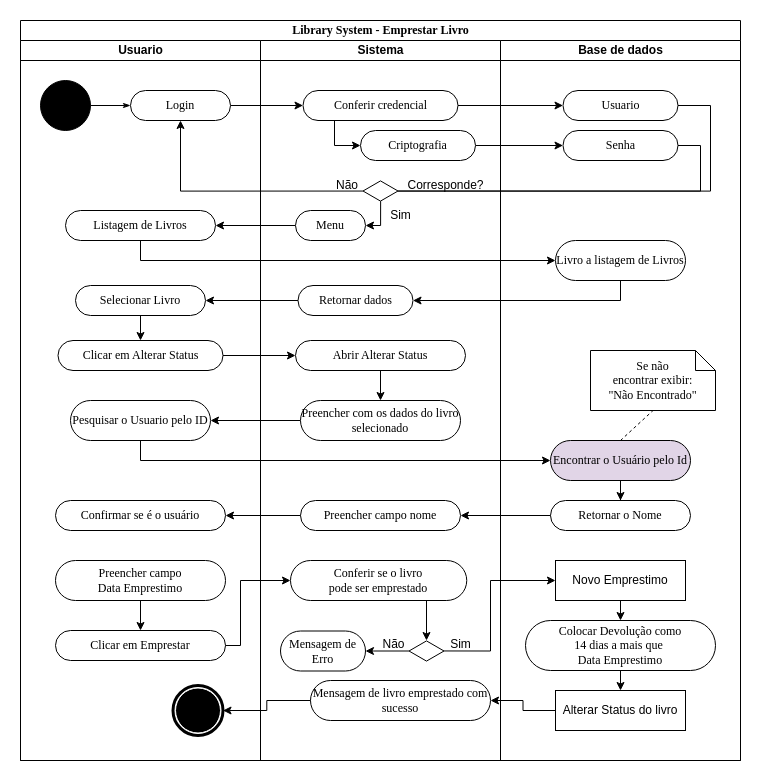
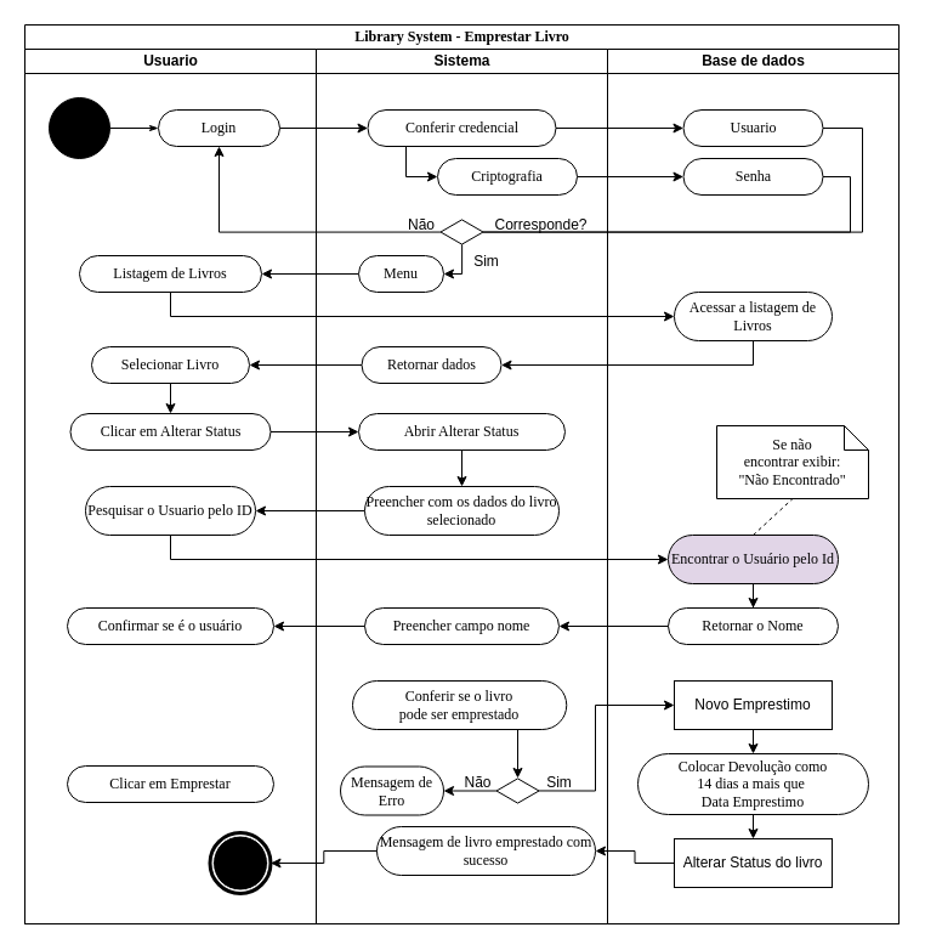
  <mxCell id="0" />
  <mxCell id="1" parent="0" />
  <mxCell id="2" value="Library System - Emprestar Livro" style="swimlane;html=1;childLayout=stackLayout;startSize=20;rounded=0;shadow=0;comic=0;labelBackgroundColor=none;strokeWidth=1;fontFamily=Verdana;fontSize=12;align=center;" parent="1" vertex="1"><mxGeometry width="720" height="740" as="geometry" x="20" y="20" /></mxCell>
  <mxCell id="3" style="edgeStyle=orthogonalEdgeStyle;rounded=0;orthogonalLoop=1;jettySize=auto;html=1;exitX=1;exitY=0.5;exitDx=0;exitDy=0;entryX=0;entryY=0.5;entryDx=0;entryDy=0;" parent="2" source="12" target="32" edge="1"><mxGeometry relative="1" as="geometry" /></mxCell>
  <mxCell id="4" style="edgeStyle=orthogonalEdgeStyle;rounded=0;orthogonalLoop=1;jettySize=auto;html=1;exitX=1;exitY=0.5;exitDx=0;exitDy=0;entryX=0;entryY=0.5;entryDx=0;entryDy=0;" parent="2" source="33" target="55" edge="1"><mxGeometry relative="1" as="geometry" /></mxCell>
  <mxCell id="5" style="edgeStyle=orthogonalEdgeStyle;rounded=0;orthogonalLoop=1;jettySize=auto;html=1;exitX=1;exitY=0.5;exitDx=0;exitDy=0;entryX=0;entryY=0.5;entryDx=0;entryDy=0;" parent="2" source="32" target="54" edge="1"><mxGeometry relative="1" as="geometry" /></mxCell>
  <mxCell id="6" style="edgeStyle=orthogonalEdgeStyle;rounded=0;orthogonalLoop=1;jettySize=auto;html=1;exitX=1;exitY=0.5;exitDx=0;exitDy=0;entryX=0.998;entryY=0.503;entryDx=0;entryDy=0;entryPerimeter=0;endArrow=none;endFill=0;" parent="2" source="55" target="34" edge="1"><mxGeometry relative="1" as="geometry"><Array as="points"><mxPoint x="680" y="125" /><mxPoint x="680" y="171" /></Array></mxGeometry></mxCell>
  <mxCell id="7" style="edgeStyle=orthogonalEdgeStyle;rounded=0;orthogonalLoop=1;jettySize=auto;html=1;exitX=1;exitY=0.5;exitDx=0;exitDy=0;entryX=0.998;entryY=0.503;entryDx=0;entryDy=0;entryPerimeter=0;endArrow=none;endFill=0;" parent="2" source="54" target="34" edge="1"><mxGeometry relative="1" as="geometry"><Array as="points"><mxPoint x="690" y="85" /><mxPoint x="690" y="171" /></Array></mxGeometry></mxCell>
  <mxCell id="8" style="edgeStyle=orthogonalEdgeStyle;rounded=0;orthogonalLoop=1;jettySize=auto;html=1;exitX=0.5;exitY=1;exitDx=0;exitDy=0;entryX=0.002;entryY=0.503;entryDx=0;entryDy=0;entryPerimeter=0;startArrow=classic;startFill=1;endArrow=none;endFill=0;" parent="2" source="12" target="34" edge="1"><mxGeometry relative="1" as="geometry" /></mxCell>
  <mxCell id="9" style="edgeStyle=orthogonalEdgeStyle;rounded=0;orthogonalLoop=1;jettySize=auto;html=1;exitX=0;exitY=0.5;exitDx=0;exitDy=0;entryX=1;entryY=0.5;entryDx=0;entryDy=0;" parent="2" source="36" target="14" edge="1"><mxGeometry relative="1" as="geometry"><mxPoint x="190" y="205" as="targetPoint" /></mxGeometry></mxCell>
  <mxCell id="10" value="Usuario" style="swimlane;html=1;startSize=20;" parent="2" vertex="1"><mxGeometry y="20" width="240" height="720" as="geometry" /></mxCell>
  <mxCell id="11" value="" style="ellipse;whiteSpace=wrap;html=1;rounded=0;shadow=0;comic=0;labelBackgroundColor=none;strokeWidth=1;fillColor=#000000;fontFamily=Verdana;fontSize=12;align=center;" parent="10" vertex="1"><mxGeometry x="20" y="40" width="50" height="50" as="geometry" /></mxCell>
  <mxCell id="12" value="Login" style="rounded=1;whiteSpace=wrap;html=1;shadow=0;comic=0;labelBackgroundColor=none;strokeWidth=1;fontFamily=Verdana;fontSize=12;align=center;arcSize=50;" parent="10" vertex="1"><mxGeometry x="110" y="50" width="100" height="30" as="geometry" /></mxCell>
  <mxCell id="13" style="edgeStyle=orthogonalEdgeStyle;rounded=0;html=1;labelBackgroundColor=none;startArrow=none;startFill=0;startSize=5;endArrow=classicThin;endFill=1;endSize=5;jettySize=auto;orthogonalLoop=1;strokeWidth=1;fontFamily=Verdana;fontSize=12;entryX=0;entryY=0.5;entryDx=0;entryDy=0;" parent="10" source="11" target="12" edge="1"><mxGeometry relative="1" as="geometry" /></mxCell>
  <mxCell id="14" value="Listagem de Livros" style="rounded=1;whiteSpace=wrap;html=1;shadow=0;comic=0;labelBackgroundColor=none;strokeWidth=1;fontFamily=Verdana;fontSize=12;align=center;arcSize=50;" parent="10" vertex="1"><mxGeometry x="45" y="170" width="150" height="30" as="geometry" /></mxCell>
  <mxCell id="15" style="edgeStyle=orthogonalEdgeStyle;rounded=0;orthogonalLoop=1;jettySize=auto;html=1;exitX=0.5;exitY=1;exitDx=0;exitDy=0;entryX=0.5;entryY=0;entryDx=0;entryDy=0;" parent="10" source="16" target="17" edge="1"><mxGeometry relative="1" as="geometry" /></mxCell>
  <mxCell id="16" value="Selecionar Livro" style="rounded=1;whiteSpace=wrap;html=1;shadow=0;comic=0;labelBackgroundColor=none;strokeWidth=1;fontFamily=Verdana;fontSize=12;align=center;arcSize=50;" parent="10" vertex="1"><mxGeometry x="55" y="245" width="130" height="30" as="geometry" /></mxCell>
  <mxCell id="17" value="Clicar em Alterar Status" style="rounded=1;whiteSpace=wrap;html=1;shadow=0;comic=0;labelBackgroundColor=none;strokeWidth=1;fontFamily=Verdana;fontSize=12;align=center;arcSize=50;" parent="10" vertex="1"><mxGeometry x="37.5" y="300" width="165" height="30" as="geometry" /></mxCell>
  <mxCell id="18" value="Pesquisar o Usuario pelo ID" style="rounded=1;whiteSpace=wrap;html=1;shadow=0;comic=0;labelBackgroundColor=none;strokeWidth=1;fontFamily=Verdana;fontSize=12;align=center;arcSize=50;" parent="10" vertex="1"><mxGeometry x="50" y="360" width="140" height="40" as="geometry" /></mxCell>
  <mxCell id="19" value="Confirmar se é o usuário" style="rounded=1;whiteSpace=wrap;html=1;shadow=0;comic=0;labelBackgroundColor=none;strokeWidth=1;fontFamily=Verdana;fontSize=12;align=center;arcSize=50;" vertex="1" parent="10"><mxGeometry x="35" y="460" width="170" height="30" as="geometry" /></mxCell>
- <mxCell id="20" value="" style="edgeStyle=orthogonalEdgeStyle;rounded=0;orthogonalLoop=1;jettySize=auto;html=1;" edge="1" parent="10" source="21" target="22"><mxGeometry relative="1" as="geometry" /></mxCell>
- <mxCell id="21" value="Preencher campo&lt;div&gt;Data Emprestimo&lt;/div&gt;" style="rounded=1;whiteSpace=wrap;html=1;shadow=0;comic=0;labelBackgroundColor=none;strokeWidth=1;fontFamily=Verdana;fontSize=12;align=center;arcSize=50;" vertex="1" parent="10"><mxGeometry x="35" y="520" width="170" height="40" as="geometry" /></mxCell>
  <mxCell id="22" value="Clicar em Emprestar" style="rounded=1;whiteSpace=wrap;html=1;shadow=0;comic=0;labelBackgroundColor=none;strokeWidth=1;fontFamily=Verdana;fontSize=12;align=center;arcSize=50;" vertex="1" parent="10"><mxGeometry x="35" y="590" width="170" height="30" as="geometry" /></mxCell>
  <mxCell id="23" value="" style="shape=mxgraph.bpmn.shape;html=1;verticalLabelPosition=bottom;labelBackgroundColor=#ffffff;verticalAlign=top;perimeter=ellipsePerimeter;outline=end;symbol=terminate;rounded=0;shadow=0;comic=0;strokeWidth=1;fontFamily=Verdana;fontSize=12;align=center;" parent="10" vertex="1"><mxGeometry x="152.5" y="645" width="50" height="50" as="geometry" /></mxCell>
  <mxCell id="24" style="edgeStyle=orthogonalEdgeStyle;rounded=0;orthogonalLoop=1;jettySize=auto;html=1;exitX=0.5;exitY=1;exitDx=0;exitDy=0;entryX=1;entryY=0.5;entryDx=0;entryDy=0;" parent="2" source="56" target="40" edge="1"><mxGeometry relative="1" as="geometry"><mxPoint x="460" y="280" as="targetPoint" /><Array as="points"><mxPoint x="600" y="280" /></Array></mxGeometry></mxCell>
  <mxCell id="25" style="edgeStyle=orthogonalEdgeStyle;rounded=0;orthogonalLoop=1;jettySize=auto;html=1;exitX=0;exitY=0.5;exitDx=0;exitDy=0;entryX=1;entryY=0.5;entryDx=0;entryDy=0;" parent="2" source="40" target="16" edge="1"><mxGeometry relative="1" as="geometry" /></mxCell>
  <mxCell id="26" style="edgeStyle=orthogonalEdgeStyle;rounded=0;orthogonalLoop=1;jettySize=auto;html=1;exitX=0.5;exitY=1;exitDx=0;exitDy=0;entryX=0;entryY=0.5;entryDx=0;entryDy=0;" parent="2" source="14" target="56" edge="1"><mxGeometry relative="1" as="geometry"><mxPoint x="520" y="240" as="targetPoint" /><mxPoint x="114.99" y="220" as="sourcePoint" /><Array as="points"><mxPoint x="120" y="240" /></Array></mxGeometry></mxCell>
  <mxCell id="27" style="edgeStyle=orthogonalEdgeStyle;rounded=0;orthogonalLoop=1;jettySize=auto;html=1;exitX=1;exitY=0.5;exitDx=0;exitDy=0;entryX=0;entryY=0.5;entryDx=0;entryDy=0;" parent="2" source="17" target="42" edge="1"><mxGeometry relative="1" as="geometry" /></mxCell>
  <mxCell id="28" style="edgeStyle=orthogonalEdgeStyle;rounded=0;orthogonalLoop=1;jettySize=auto;html=1;exitX=0;exitY=0.5;exitDx=0;exitDy=0;entryX=1;entryY=0.5;entryDx=0;entryDy=0;" parent="2" source="43" target="18" edge="1"><mxGeometry relative="1" as="geometry" /></mxCell>
  <mxCell id="29" style="edgeStyle=orthogonalEdgeStyle;rounded=0;orthogonalLoop=1;jettySize=auto;html=1;exitX=0.5;exitY=1;exitDx=0;exitDy=0;entryX=0;entryY=0.5;entryDx=0;entryDy=0;" edge="1" parent="2" source="18" target="58"><mxGeometry relative="1" as="geometry" /></mxCell>
  <mxCell id="30" value="Sistema" style="swimlane;html=1;startSize=20;" parent="2" vertex="1"><mxGeometry x="240" y="20" width="240" height="720" as="geometry" /></mxCell>
  <mxCell id="31" style="edgeStyle=orthogonalEdgeStyle;rounded=0;orthogonalLoop=1;jettySize=auto;html=1;exitX=0.25;exitY=1;exitDx=0;exitDy=0;entryX=0;entryY=0.5;entryDx=0;entryDy=0;" parent="30" source="32" target="33" edge="1"><mxGeometry relative="1" as="geometry"><Array as="points"><mxPoint x="74" y="105" /></Array></mxGeometry></mxCell>
  <mxCell id="32" value="Conferir credencial" style="rounded=1;whiteSpace=wrap;html=1;shadow=0;comic=0;labelBackgroundColor=none;strokeWidth=1;fontFamily=Verdana;fontSize=12;align=center;arcSize=50;" parent="30" vertex="1"><mxGeometry x="42.5" y="50" width="155" height="30" as="geometry" /></mxCell>
  <mxCell id="33" value="Criptografia" style="rounded=1;whiteSpace=wrap;html=1;shadow=0;comic=0;labelBackgroundColor=none;strokeWidth=1;fontFamily=Verdana;fontSize=12;align=center;arcSize=50;" parent="30" vertex="1"><mxGeometry x="100" y="90" width="115" height="30" as="geometry" /></mxCell>
  <mxCell id="34" value="" style="html=1;whiteSpace=wrap;aspect=fixed;shape=isoRectangle;" parent="30" vertex="1"><mxGeometry x="102.5" y="140" width="35" height="21" as="geometry" /></mxCell>
  <mxCell id="35" value="Não" style="text;html=1;align=center;verticalAlign=middle;whiteSpace=wrap;rounded=0;" parent="30" vertex="1"><mxGeometry x="69" y="140" width="36" height="10" as="geometry" /></mxCell>
  <mxCell id="36" value="Menu" style="rounded=1;whiteSpace=wrap;html=1;shadow=0;comic=0;labelBackgroundColor=none;strokeWidth=1;fontFamily=Verdana;fontSize=12;align=center;arcSize=50;" parent="30" vertex="1"><mxGeometry x="35" y="170" width="70" height="30" as="geometry" /></mxCell>
  <mxCell id="37" style="edgeStyle=orthogonalEdgeStyle;rounded=0;orthogonalLoop=1;jettySize=auto;html=1;exitX=1;exitY=0.5;exitDx=0;exitDy=0;entryX=0.504;entryY=0.984;entryDx=0;entryDy=0;entryPerimeter=0;startArrow=classic;startFill=1;endArrow=none;endFill=0;" parent="30" source="36" target="34" edge="1"><mxGeometry relative="1" as="geometry" /></mxCell>
  <mxCell id="38" value="Sim" style="text;html=1;align=center;verticalAlign=middle;whiteSpace=wrap;rounded=0;" parent="30" vertex="1"><mxGeometry x="125" y="170" width="31" height="10" as="geometry" /></mxCell>
  <mxCell id="39" value="Corresponde?" style="text;html=1;align=center;verticalAlign=middle;whiteSpace=wrap;rounded=0;" parent="30" vertex="1"><mxGeometry x="140" y="140" width="90.5" height="10" as="geometry" /></mxCell>
  <mxCell id="40" value="Retornar dados" style="rounded=1;whiteSpace=wrap;html=1;shadow=0;comic=0;labelBackgroundColor=none;strokeWidth=1;fontFamily=Verdana;fontSize=12;align=center;arcSize=50;" parent="30" vertex="1"><mxGeometry x="37.5" y="245" width="115" height="30" as="geometry" /></mxCell>
  <mxCell id="41" style="edgeStyle=orthogonalEdgeStyle;rounded=0;orthogonalLoop=1;jettySize=auto;html=1;exitX=0.5;exitY=1;exitDx=0;exitDy=0;entryX=0.5;entryY=0;entryDx=0;entryDy=0;" parent="30" source="42" target="43" edge="1"><mxGeometry relative="1" as="geometry" /></mxCell>
  <mxCell id="42" value="Abrir Alterar Status" style="rounded=1;whiteSpace=wrap;html=1;shadow=0;comic=0;labelBackgroundColor=none;strokeWidth=1;fontFamily=Verdana;fontSize=12;align=center;arcSize=50;" parent="30" vertex="1"><mxGeometry x="35" y="300" width="170" height="30" as="geometry" /></mxCell>
  <mxCell id="43" value="Preencher com os dados do livro selecionado" style="rounded=1;whiteSpace=wrap;html=1;shadow=0;comic=0;labelBackgroundColor=none;strokeWidth=1;fontFamily=Verdana;fontSize=12;align=center;arcSize=50;" parent="30" vertex="1"><mxGeometry x="40" y="360" width="160" height="40" as="geometry" /></mxCell>
  <mxCell id="44" value="Preencher campo nome" style="rounded=1;whiteSpace=wrap;html=1;shadow=0;comic=0;labelBackgroundColor=none;strokeWidth=1;fontFamily=Verdana;fontSize=12;align=center;arcSize=50;" vertex="1" parent="30"><mxGeometry x="40" y="460" width="160" height="30" as="geometry" /></mxCell>
  <mxCell id="45" style="edgeStyle=orthogonalEdgeStyle;rounded=0;orthogonalLoop=1;jettySize=auto;html=1;exitX=0.75;exitY=1;exitDx=0;exitDy=0;" edge="1" parent="30" source="46" target="48"><mxGeometry relative="1" as="geometry"><Array as="points"><mxPoint x="166" y="560" /></Array></mxGeometry></mxCell>
  <mxCell id="46" value="Conferir se o livro&lt;div&gt;pode ser emprestado&lt;/div&gt;" style="rounded=1;whiteSpace=wrap;html=1;shadow=0;comic=0;labelBackgroundColor=none;strokeWidth=1;fontFamily=Verdana;fontSize=12;align=center;arcSize=50;" vertex="1" parent="30"><mxGeometry x="30" y="520" width="176.25" height="40" as="geometry" /></mxCell>
  <mxCell id="47" value="" style="edgeStyle=orthogonalEdgeStyle;rounded=0;orthogonalLoop=1;jettySize=auto;html=1;" edge="1" parent="30" source="48" target="50"><mxGeometry relative="1" as="geometry"><Array as="points"><mxPoint x="113" y="611" /></Array></mxGeometry></mxCell>
  <mxCell id="48" value="" style="html=1;whiteSpace=wrap;aspect=fixed;shape=isoRectangle;" vertex="1" parent="30"><mxGeometry x="148.5" y="600" width="35" height="21" as="geometry" /></mxCell>
  <mxCell id="49" value="Sim" style="text;html=1;align=center;verticalAlign=middle;whiteSpace=wrap;rounded=0;" vertex="1" parent="30"><mxGeometry x="185" y="599" width="31" height="10" as="geometry" /></mxCell>
  <mxCell id="50" value="Mensagem de Erro" style="rounded=1;whiteSpace=wrap;html=1;shadow=0;comic=0;labelBackgroundColor=none;strokeWidth=1;fontFamily=Verdana;fontSize=12;align=center;arcSize=50;" vertex="1" parent="30"><mxGeometry x="20" y="590.5" width="85" height="40" as="geometry" /></mxCell>
  <mxCell id="51" value="Não" style="text;html=1;align=center;verticalAlign=middle;whiteSpace=wrap;rounded=0;" vertex="1" parent="30"><mxGeometry x="117.5" y="599" width="31" height="10" as="geometry" /></mxCell>
  <mxCell id="52" value="Mensagem de livro emprestado com sucesso" style="rounded=1;whiteSpace=wrap;html=1;shadow=0;comic=0;labelBackgroundColor=none;strokeWidth=1;fontFamily=Verdana;fontSize=12;align=center;arcSize=50;" vertex="1" parent="30"><mxGeometry x="50" y="640" width="180" height="40" as="geometry" /></mxCell>
  <mxCell id="53" value="Base de dados" style="swimlane;html=1;startSize=20;" parent="2" vertex="1"><mxGeometry x="480" y="20" width="240" height="720" as="geometry"><mxRectangle x="500" y="20" width="40" height="970" as="alternateBounds" /></mxGeometry></mxCell>
  <mxCell id="54" value="Usuario" style="rounded=1;whiteSpace=wrap;html=1;shadow=0;comic=0;labelBackgroundColor=none;strokeWidth=1;fontFamily=Verdana;fontSize=12;align=center;arcSize=50;" parent="53" vertex="1"><mxGeometry x="62.5" y="50" width="115" height="30" as="geometry" /></mxCell>
  <mxCell id="55" value="Senha" style="rounded=1;whiteSpace=wrap;html=1;shadow=0;comic=0;labelBackgroundColor=none;strokeWidth=1;fontFamily=Verdana;fontSize=12;align=center;arcSize=50;" parent="53" vertex="1"><mxGeometry x="62.5" y="90" width="115" height="30" as="geometry" /></mxCell>
- <mxCell id="56" value="Livro a listagem de Livros" style="rounded=1;whiteSpace=wrap;html=1;shadow=0;comic=0;labelBackgroundColor=none;strokeWidth=1;fontFamily=Verdana;fontSize=12;align=center;arcSize=50;" parent="53" vertex="1"><mxGeometry x="55" y="200" width="130" height="40" as="geometry" /></mxCell>
+ <mxCell id="56" value="Acessar a listagem de Livros" style="rounded=1;whiteSpace=wrap;html=1;shadow=0;comic=0;labelBackgroundColor=none;strokeWidth=1;fontFamily=Verdana;fontSize=12;align=center;arcSize=50;" parent="53" vertex="1"><mxGeometry x="55" y="200" width="130" height="40" as="geometry" /></mxCell>
  <mxCell id="57" value="" style="edgeStyle=orthogonalEdgeStyle;rounded=0;orthogonalLoop=1;jettySize=auto;html=1;" edge="1" parent="53" source="58" target="59"><mxGeometry relative="1" as="geometry" /></mxCell>
  <mxCell id="58" value="Encontrar o Usuário pelo Id" style="rounded=1;whiteSpace=wrap;html=1;shadow=0;comic=0;labelBackgroundColor=none;strokeWidth=1;fontFamily=Verdana;fontSize=12;align=center;arcSize=50;fillColor=#e1d5e7;" vertex="1" parent="53"><mxGeometry x="50" y="400" width="140" height="40" as="geometry" /></mxCell>
  <mxCell id="59" value="Retornar o Nome" style="rounded=1;whiteSpace=wrap;html=1;shadow=0;comic=0;labelBackgroundColor=none;strokeWidth=1;fontFamily=Verdana;fontSize=12;align=center;arcSize=50;" vertex="1" parent="53"><mxGeometry x="50" y="460" width="140" height="30" as="geometry" /></mxCell>
  <mxCell id="60" style="edgeStyle=orthogonalEdgeStyle;rounded=0;orthogonalLoop=1;jettySize=auto;html=1;exitX=0.5;exitY=1;exitDx=0;exitDy=0;entryX=0.5;entryY=0;entryDx=0;entryDy=0;" edge="1" parent="53" source="61" target="64"><mxGeometry relative="1" as="geometry" /></mxCell>
  <mxCell id="61" value="Novo Emprestimo" style="whiteSpace=wrap;html=1;align=center;" vertex="1" parent="53"><mxGeometry x="55" y="520" width="130" height="40" as="geometry" /></mxCell>
  <mxCell id="62" value="Alterar Status do livro" style="whiteSpace=wrap;html=1;align=center;" vertex="1" parent="53"><mxGeometry x="55" y="650" width="130" height="40" as="geometry" /></mxCell>
  <mxCell id="63" style="edgeStyle=orthogonalEdgeStyle;rounded=0;orthogonalLoop=1;jettySize=auto;html=1;exitX=0.5;exitY=1;exitDx=0;exitDy=0;entryX=0.5;entryY=0;entryDx=0;entryDy=0;" edge="1" parent="53" source="64" target="62"><mxGeometry relative="1" as="geometry" /></mxCell>
  <mxCell id="64" value="Colocar Devolução como&lt;div&gt;14 dias a mais que&amp;nbsp;&lt;div&gt;Data Emprestimo&lt;/div&gt;&lt;/div&gt;" style="rounded=1;whiteSpace=wrap;html=1;shadow=0;comic=0;labelBackgroundColor=none;strokeWidth=1;fontFamily=Verdana;fontSize=12;align=center;arcSize=50;" vertex="1" parent="53"><mxGeometry x="25" y="580" width="190" height="50" as="geometry" /></mxCell>
  <mxCell id="65" value="Se não&lt;div&gt;encontrar exibir:&lt;div&gt;&quot;Não Encontrado&quot;&lt;/div&gt;&lt;/div&gt;" style="shape=note;whiteSpace=wrap;html=1;rounded=0;shadow=0;comic=0;labelBackgroundColor=none;strokeWidth=1;fontFamily=Verdana;fontSize=12;align=center;size=20;" parent="53" vertex="1"><mxGeometry x="90" y="310" width="125" height="60" as="geometry" /></mxCell>
  <mxCell id="66" style="rounded=0;orthogonalLoop=1;jettySize=auto;html=1;exitX=0.5;exitY=0;exitDx=0;exitDy=0;entryX=0.5;entryY=1;entryDx=0;entryDy=0;entryPerimeter=0;dashed=1;endArrow=none;endFill=0;" edge="1" parent="53" source="58" target="65"><mxGeometry relative="1" as="geometry" /></mxCell>
  <mxCell id="67" value="" style="edgeStyle=orthogonalEdgeStyle;rounded=0;orthogonalLoop=1;jettySize=auto;html=1;" edge="1" parent="2" source="59" target="44"><mxGeometry relative="1" as="geometry" /></mxCell>
  <mxCell id="68" value="" style="edgeStyle=orthogonalEdgeStyle;rounded=0;orthogonalLoop=1;jettySize=auto;html=1;" edge="1" parent="2" source="44" target="19"><mxGeometry relative="1" as="geometry" /></mxCell>
- <mxCell id="69" style="edgeStyle=orthogonalEdgeStyle;rounded=0;orthogonalLoop=1;jettySize=auto;html=1;exitX=1;exitY=0.5;exitDx=0;exitDy=0;entryX=0;entryY=0.5;entryDx=0;entryDy=0;" edge="1" parent="2" source="22" target="46"><mxGeometry relative="1" as="geometry"><Array as="points"><mxPoint x="220" y="625" /><mxPoint x="220" y="560" /></Array></mxGeometry></mxCell>
  <mxCell id="70" style="edgeStyle=orthogonalEdgeStyle;rounded=0;orthogonalLoop=1;jettySize=auto;html=1;exitX=0;exitY=0.5;exitDx=0;exitDy=0;entryX=0.995;entryY=0.498;entryDx=0;entryDy=0;entryPerimeter=0;endArrow=none;endFill=0;startArrow=classic;startFill=1;" edge="1" parent="2" source="61" target="48"><mxGeometry relative="1" as="geometry"><Array as="points"><mxPoint x="470" y="560" /><mxPoint x="470" y="631" /></Array></mxGeometry></mxCell>
  <mxCell id="71" style="edgeStyle=orthogonalEdgeStyle;rounded=0;orthogonalLoop=1;jettySize=auto;html=1;exitX=0;exitY=0.5;exitDx=0;exitDy=0;entryX=1;entryY=0.5;entryDx=0;entryDy=0;" edge="1" parent="2" source="62" target="52"><mxGeometry relative="1" as="geometry" /></mxCell>
  <mxCell id="72" style="edgeStyle=orthogonalEdgeStyle;rounded=0;orthogonalLoop=1;jettySize=auto;html=1;exitX=0;exitY=0.5;exitDx=0;exitDy=0;entryX=1;entryY=0.5;entryDx=0;entryDy=0;" edge="1" parent="2" source="52" target="23"><mxGeometry relative="1" as="geometry"><mxPoint x="180" y="690" as="targetPoint" /></mxGeometry></mxCell>
